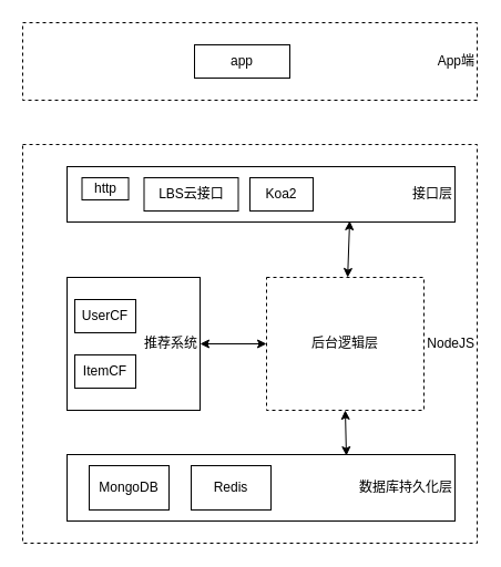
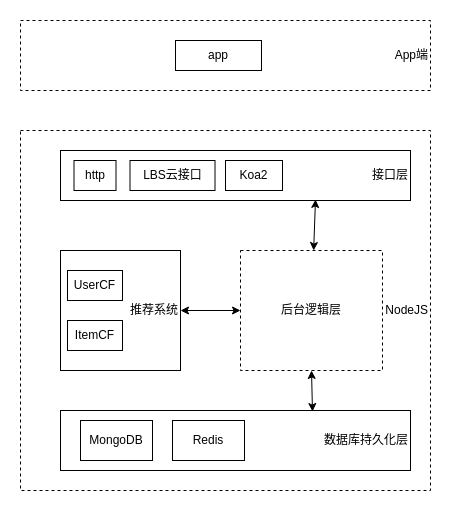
  <mxCell id="0" />
  <mxCell id="1" parent="0" />
  <mxCell id="2" value="NodeJS" style="rounded=0;whiteSpace=wrap;html=1;dashed=1;align=right;" vertex="1" parent="1"><mxGeometry x="20" y="130" width="410" height="360" as="geometry" /></mxCell>
  <mxCell id="3" value="接口层" style="rounded=0;whiteSpace=wrap;html=1;align=right;" vertex="1" parent="1"><mxGeometry x="60" y="150" width="350" height="50" as="geometry" /></mxCell>
- <mxCell id="4" value="http" style="rounded=0;whiteSpace=wrap;html=1;" vertex="1" parent="1"><mxGeometry x="73.5" y="160" width="42" height="20" as="geometry" /></mxCell>
+ <mxCell id="4" value="http" style="rounded=0;whiteSpace=wrap;html=1;" vertex="1" parent="1"><mxGeometry x="73.5" y="160" width="42" height="30" as="geometry" /></mxCell>
  <mxCell id="5" value="LBS云接口" style="rounded=0;whiteSpace=wrap;html=1;" vertex="1" parent="1"><mxGeometry x="129.5" y="160" width="85" height="30" as="geometry" /></mxCell>
  <mxCell id="6" value="推荐系统" style="rounded=0;whiteSpace=wrap;html=1;align=right;" vertex="1" parent="1"><mxGeometry x="60" y="250" width="120" height="120" as="geometry" /></mxCell>
  <mxCell id="7" value="后台逻辑层" style="rounded=0;whiteSpace=wrap;html=1;dashed=1;" vertex="1" parent="1"><mxGeometry x="240" y="250" width="142" height="120" as="geometry" /></mxCell>
  <mxCell id="8" value="数据库持久化层" style="rounded=0;whiteSpace=wrap;html=1;align=right;" vertex="1" parent="1"><mxGeometry x="60" y="410" width="350" height="60" as="geometry" /></mxCell>
  <mxCell id="9" value="Koa2" style="rounded=0;whiteSpace=wrap;html=1;" vertex="1" parent="1"><mxGeometry x="225" y="160" width="57" height="30" as="geometry" /></mxCell>
  <mxCell id="10" value="UserCF" style="rounded=0;whiteSpace=wrap;html=1;" vertex="1" parent="1"><mxGeometry x="67" y="270" width="55" height="30" as="geometry" /></mxCell>
  <mxCell id="11" value="ItemCF" style="rounded=0;whiteSpace=wrap;html=1;" vertex="1" parent="1"><mxGeometry x="67" y="320" width="55" height="30" as="geometry" /></mxCell>
  <mxCell id="12" value="MongoDB" style="rounded=0;whiteSpace=wrap;html=1;" vertex="1" parent="1"><mxGeometry x="80" y="420" width="72" height="40" as="geometry" /></mxCell>
  <mxCell id="13" value="Redis" style="rounded=0;whiteSpace=wrap;html=1;" vertex="1" parent="1"><mxGeometry x="172" y="420" width="72" height="40" as="geometry" /></mxCell>
  <mxCell id="14" value="App端" style="rounded=0;whiteSpace=wrap;html=1;dashed=1;align=right;" vertex="1" parent="1"><mxGeometry x="20" y="20" width="410" height="70" as="geometry" /></mxCell>
  <mxCell id="15" value="app" style="rounded=0;whiteSpace=wrap;html=1;" vertex="1" parent="1"><mxGeometry x="175" y="40" width="86" height="30" as="geometry" /></mxCell>
  <mxCell id="16" value="" style="endArrow=classic;startArrow=classic;html=1;" edge="1" parent="1" source="7"><mxGeometry width="50" height="50" relative="1" as="geometry"><mxPoint x="235" y="140" as="sourcePoint" /><mxPoint x="315" y="199" as="targetPoint" /></mxGeometry></mxCell>
  <mxCell id="17" value="" style="endArrow=classic;startArrow=classic;html=1;entryX=0;entryY=0.5;entryDx=0;entryDy=0;exitX=1;exitY=0.5;exitDx=0;exitDy=0;" edge="1" parent="1" source="6" target="7"><mxGeometry width="50" height="50" relative="1" as="geometry"><mxPoint x="201" y="320" as="sourcePoint" /><mxPoint x="201" y="280" as="targetPoint" /></mxGeometry></mxCell>
  <mxCell id="18" value="" style="endArrow=classic;startArrow=classic;html=1;entryX=0.5;entryY=1;entryDx=0;entryDy=0;exitX=0.72;exitY=0.017;exitDx=0;exitDy=0;exitPerimeter=0;" edge="1" parent="1" source="8" target="7"><mxGeometry width="50" height="50" relative="1" as="geometry"><mxPoint x="190" y="320" as="sourcePoint" /><mxPoint x="250" y="320" as="targetPoint" /></mxGeometry></mxCell>
